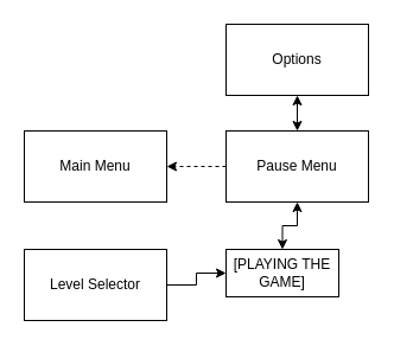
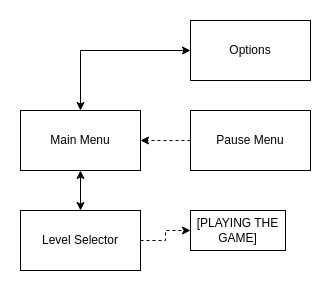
  <mxCell id="0" />
  <mxCell id="1" parent="0" />
+ <mxCell id="2" style="edgeStyle=orthogonalEdgeStyle;rounded=0;orthogonalLoop=1;jettySize=auto;html=1;entryX=0.5;entryY=0;entryDx=0;entryDy=0;startArrow=classic;startFill=1;" edge="1" parent="1" source="3" target="7"><mxGeometry relative="1" as="geometry" /></mxCell>
  <mxCell id="3" value="Main Menu" style="rounded=0;whiteSpace=wrap;html=1;" vertex="1" parent="1"><mxGeometry x="20" y="110" width="120" height="60" as="geometry" /></mxCell>
+ <mxCell id="4" style="edgeStyle=orthogonalEdgeStyle;rounded=0;orthogonalLoop=1;jettySize=auto;html=1;entryX=0.5;entryY=0;entryDx=0;entryDy=0;startArrow=classic;startFill=1;" edge="1" parent="1" source="5" target="3"><mxGeometry relative="1" as="geometry" /></mxCell>
  <mxCell id="5" value="Options" style="rounded=0;whiteSpace=wrap;html=1;" vertex="1" parent="1"><mxGeometry x="190" y="20" width="120" height="60" as="geometry" /></mxCell>
- <mxCell id="6" style="edgeStyle=orthogonalEdgeStyle;rounded=0;orthogonalLoop=1;jettySize=auto;html=1;entryX=0;entryY=0.5;entryDx=0;entryDy=0;" edge="1" parent="1" source="7" target="12"><mxGeometry relative="1" as="geometry" /></mxCell>
+ <mxCell id="6" style="edgeStyle=orthogonalEdgeStyle;rounded=0;orthogonalLoop=1;jettySize=auto;html=1;entryX=0;entryY=0.5;entryDx=0;entryDy=0;dashed=1;" edge="1" parent="1" source="7" target="12"><mxGeometry relative="1" as="geometry" /></mxCell>
  <mxCell id="7" value="Level Selector" style="rounded=0;whiteSpace=wrap;html=1;" vertex="1" parent="1"><mxGeometry x="20" y="210" width="120" height="60" as="geometry" /></mxCell>
- <mxCell id="8" style="edgeStyle=orthogonalEdgeStyle;rounded=0;orthogonalLoop=1;jettySize=auto;html=1;entryX=0.5;entryY=1;entryDx=0;entryDy=0;startArrow=classic;startFill=1;" edge="1" parent="1" source="10" target="5"><mxGeometry relative="1" as="geometry" /></mxCell>
  <mxCell id="9" style="edgeStyle=orthogonalEdgeStyle;rounded=0;orthogonalLoop=1;jettySize=auto;html=1;startArrow=none;startFill=0;dashed=1;" edge="1" parent="1" source="10" target="3"><mxGeometry relative="1" as="geometry" /></mxCell>
  <mxCell id="10" value="Pause Menu" style="rounded=0;whiteSpace=wrap;html=1;" vertex="1" parent="1"><mxGeometry x="190" y="110" width="120" height="60" as="geometry" /></mxCell>
- <mxCell id="11" style="edgeStyle=orthogonalEdgeStyle;rounded=0;orthogonalLoop=1;jettySize=auto;html=1;startArrow=classic;startFill=1;" edge="1" parent="1" source="12" target="10"><mxGeometry relative="1" as="geometry" /></mxCell>
  <mxCell id="12" value="[PLAYING THE GAME]" style="rounded=0;whiteSpace=wrap;html=1;" vertex="1" parent="1"><mxGeometry x="190" y="210" width="95" height="40" as="geometry" /></mxCell>
